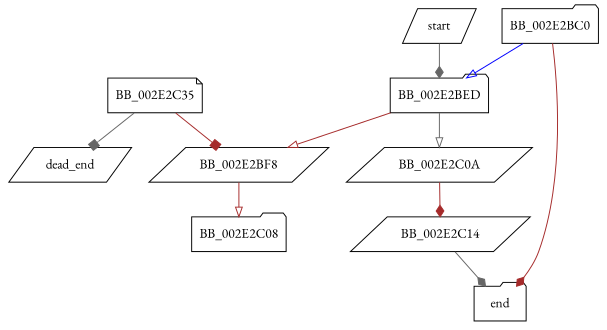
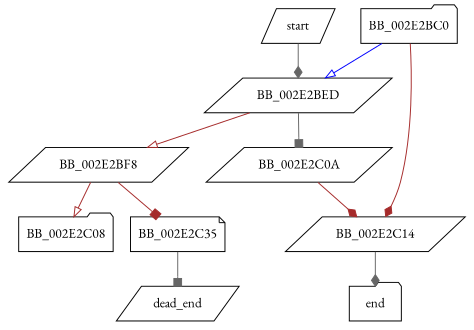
  digraph {
    fontname="EB Garamond"
    node [fontname="EB Garamond" shape=parallelogram]
    edge [arrowhead=onormal color=brown fontname="EB Garamond"]
-   BB_002E2BED [shape=folder]
+   BB_002E2BED
    start
    BB_002E2BC0 [shape=folder]
    BB_002E2C14
    BB_002E2BF8
    BB_002E2C0A
    end [shape=folder]
    BB_002E2C08 [shape=folder]
    BB_002E2C35 [shape=note]
    dead_end
    BB_002E2BED -> BB_002E2BF8
-   BB_002E2BED -> BB_002E2C0A [color=gray40]
+   BB_002E2BED -> BB_002E2C0A [arrowhead=box color=gray40]
    start -> BB_002E2BED [arrowhead=diamond color=gray40]
    BB_002E2BC0 -> BB_002E2BED [color=blue]
-   BB_002E2BC0 -> end [arrowhead=diamond]
+   BB_002E2BC0 -> BB_002E2C14 [arrowhead=diamond]
    BB_002E2C14 -> end [arrowhead=diamond color=gray40]
    BB_002E2BF8 -> BB_002E2C08
-   BB_002E2C35 -> BB_002E2BF8 [arrowhead=box]
+   BB_002E2BF8 -> BB_002E2C35 [arrowhead=box]
    BB_002E2C0A -> BB_002E2C14 [arrowhead=diamond]
    BB_002E2C35 -> dead_end [arrowhead=box color=gray40]
  }
